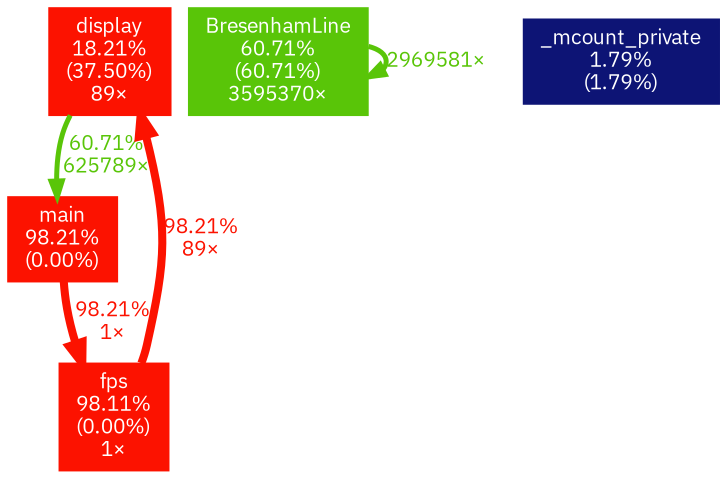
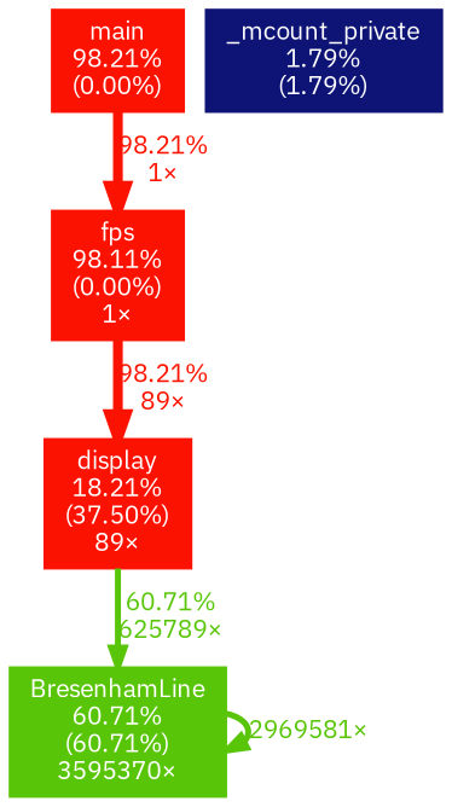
  digraph {
    fontname="IBM Plex Sans"
    nodesep=0.125
    ranksep=0.25
    node [color="#fc1200" fontcolor="#ffffff" fontname="IBM Plex Sans" fontsize=10.00 shape=box style=filled]
    edge [arrowsize=0.78 color="#59c508" fontcolor="#59c508" fontname="IBM Plex Sans" fontsize=10.00 labeldistance=2.43 penwidth=2.43]
    n1 [height=0 label="display\n18.21%\n(37.50%)\n89×" width=0]
    n2 [color="#59c508" height=0 label="BresenhamLine\n60.71%\n(60.71%)\n3595370×" width=0]
    n3 [height=0 label="fps\n98.11%\n(0.00%)\n1×" width=0]
    n4 [height=0 label="main\n98.21%\n(0.00%)" width=0]
    n5 [color="#0d1475" height=0 label="_mcount_private\n1.79%\n(1.79%)" width=0]
-   n1 -> n4 [label="60.71%\n625789×"]
+   n1 -> n2 [label="60.71%\n625789×"]
    n2 -> n2 [label="2969581×"]
    n3 -> n1 [arrowsize=0.99 color="#fc1200" fontcolor="#fc1200" label="98.21%\n89×" labeldistance=3.93 penwidth=3.93]
    n4 -> n3 [arrowsize=0.99 color="#fc1200" fontcolor="#fc1200" label="98.21%\n1×" labeldistance=3.93 penwidth=3.93]
  }
